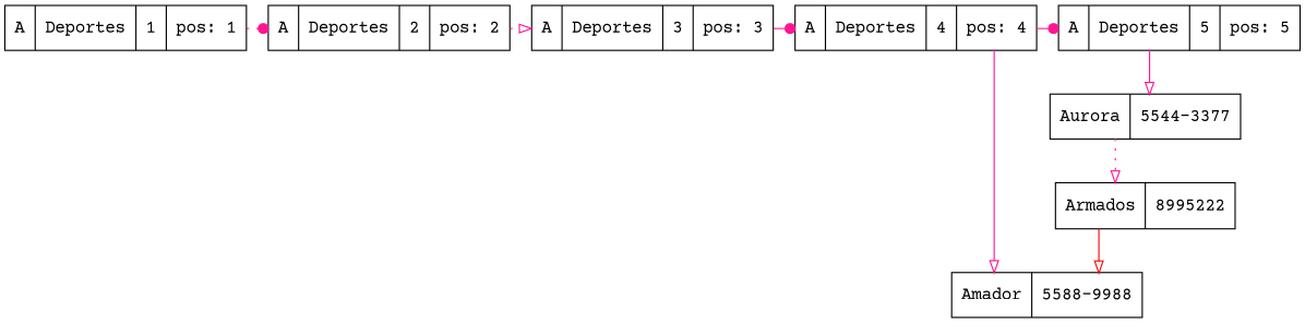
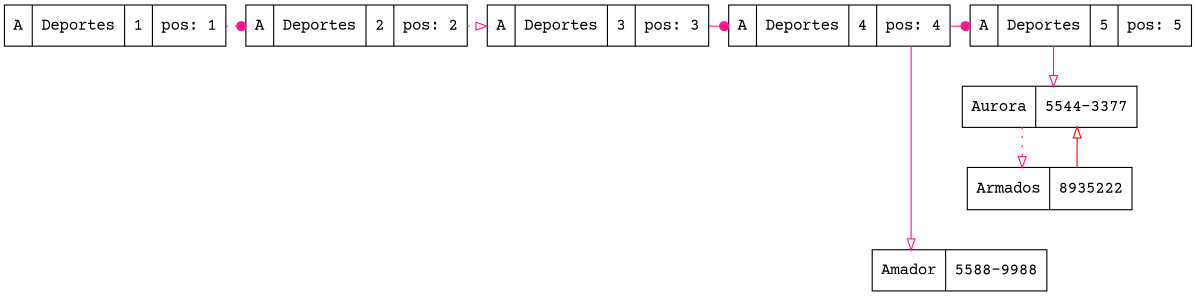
  digraph {
    fontname="Courier Prime"
    splines=ortho
    node [fontname="Courier Prime" shape=record]
    edge [arrowhead=onormal color=deeppink fontname="Courier Prime" style=solid]
    n1 [label="A|Deportes|1|pos: 1"]
    n2 [label="A|Deportes|2|pos: 2"]
    n3 [label="A|Deportes|3|pos: 3"]
    n4 [label="A|Deportes|4|pos: 4"]
    n5 [label="A|Deportes|5|pos: 5"]
    n6 [label="Amador|5588-9988"]
    n7 [label="Aurora|5544-3377"]
-   n8 [label="Armados|8995222"]
+   n8 [label="Armados|8935222"]
    subgraph sub_1 {
      rank=same
      n1
      n2
      n3
      n4
      n5
    }
    n1 -> n2 [arrowhead=dot style=dotted]
    n2 -> n3 [style=dotted]
    n3 -> n4 [arrowhead=dot]
    n4 -> n5 [arrowhead=dot]
    n4 -> n6
    n5 -> n7
    n7 -> n8 [style=dotted]
-   n8 -> n6 [color=red]
+   n8 -> n7 [color=red]
  }
